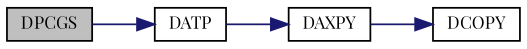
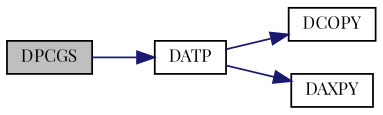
  digraph {
    fontname="Playfair Display"
    rankdir=LR
    node [color=black fillcolor=white fontname="Playfair Display" fontsize=10 shape=record style=filled]
    edge [color=midnightblue fontname="Playfair Display" fontsize=10 labelfontname=Helvetica labelfontsize=10 style=solid]
    n1 [fillcolor=grey75 fontcolor=black height=0.2 label=DPCGS width=0.4]
    n2 [height=0.2 label=DATP width=0.4]
    n3 [height=0.2 label=DCOPY width=0.4]
    n4 [height=0.2 label=DAXPY width=0.4]
    n1 -> n2
-   n4 -> n3
+   n2 -> n3
    n2 -> n4
  }
